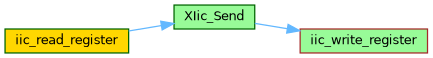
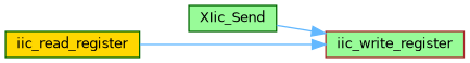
  digraph {
    rankdir=RL
    node [color=darkgreen fillcolor=palegreen fontname=Helvetica fontsize=10 shape=box style=filled]
    edge [color=steelblue1 dir=back fontname=Helvetica fontsize=10 labelfontname=Helvetica labelfontsize=10 style=solid]
    n1 [fontcolor=black height=0.2 label=XIic_Send width=0.4]
    n2 [fillcolor=gold height=0.2 label=iic_read_register width=0.4]
    n3 [color=brown height=0.2 label=iic_write_register width=0.4]
-   n1 -> n2
+   n3 -> n2
    n3 -> n1
  }
